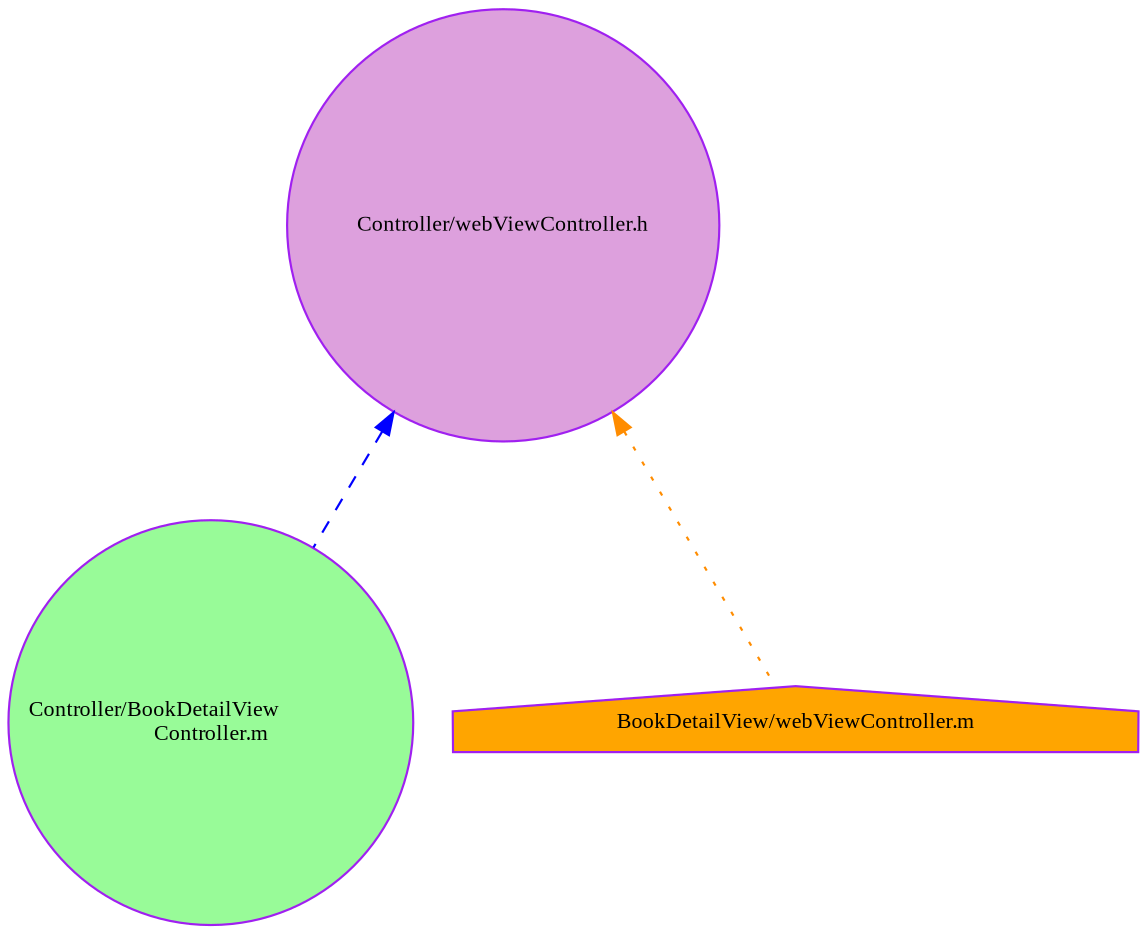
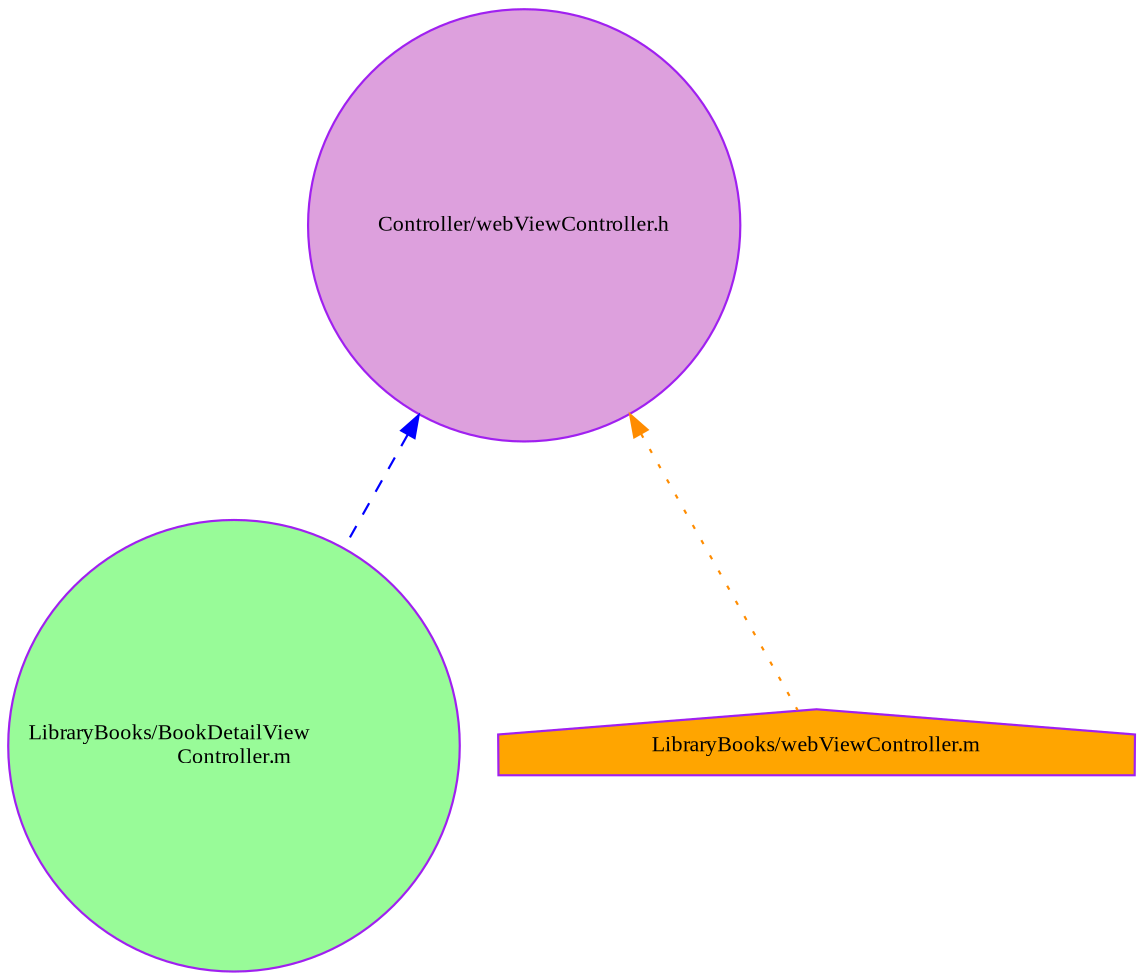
  digraph {
    fontname="Liberation Serif"
    node [color=purple fontname="Liberation Serif" fontsize=10 shape=circle style=filled]
    edge [dir=back fontname="Liberation Serif" fontsize=10 labelfontname=Helvetica labelfontsize=10]
    n1 [fillcolor=plum fontcolor=black height=0.2 label="Controller/webViewController.h" width=0.4]
-   n2 [fillcolor=palegreen height=0.2 label="Controller/BookDetailView\lController.m" width=0.4]
-   n3 [fillcolor=orange height=0.2 label="BookDetailView/webViewController.m" shape=house width=0.4]
+   n2 [fillcolor=palegreen height=0.2 label="LibraryBooks/BookDetailView\lController.m" width=0.4]
+   n3 [fillcolor=orange height=0.2 label="LibraryBooks/webViewController.m" shape=house width=0.4]
    n1 -> n2 [color=blue style=dashed]
    n1 -> n3 [color=darkorange style=dotted]
  }
